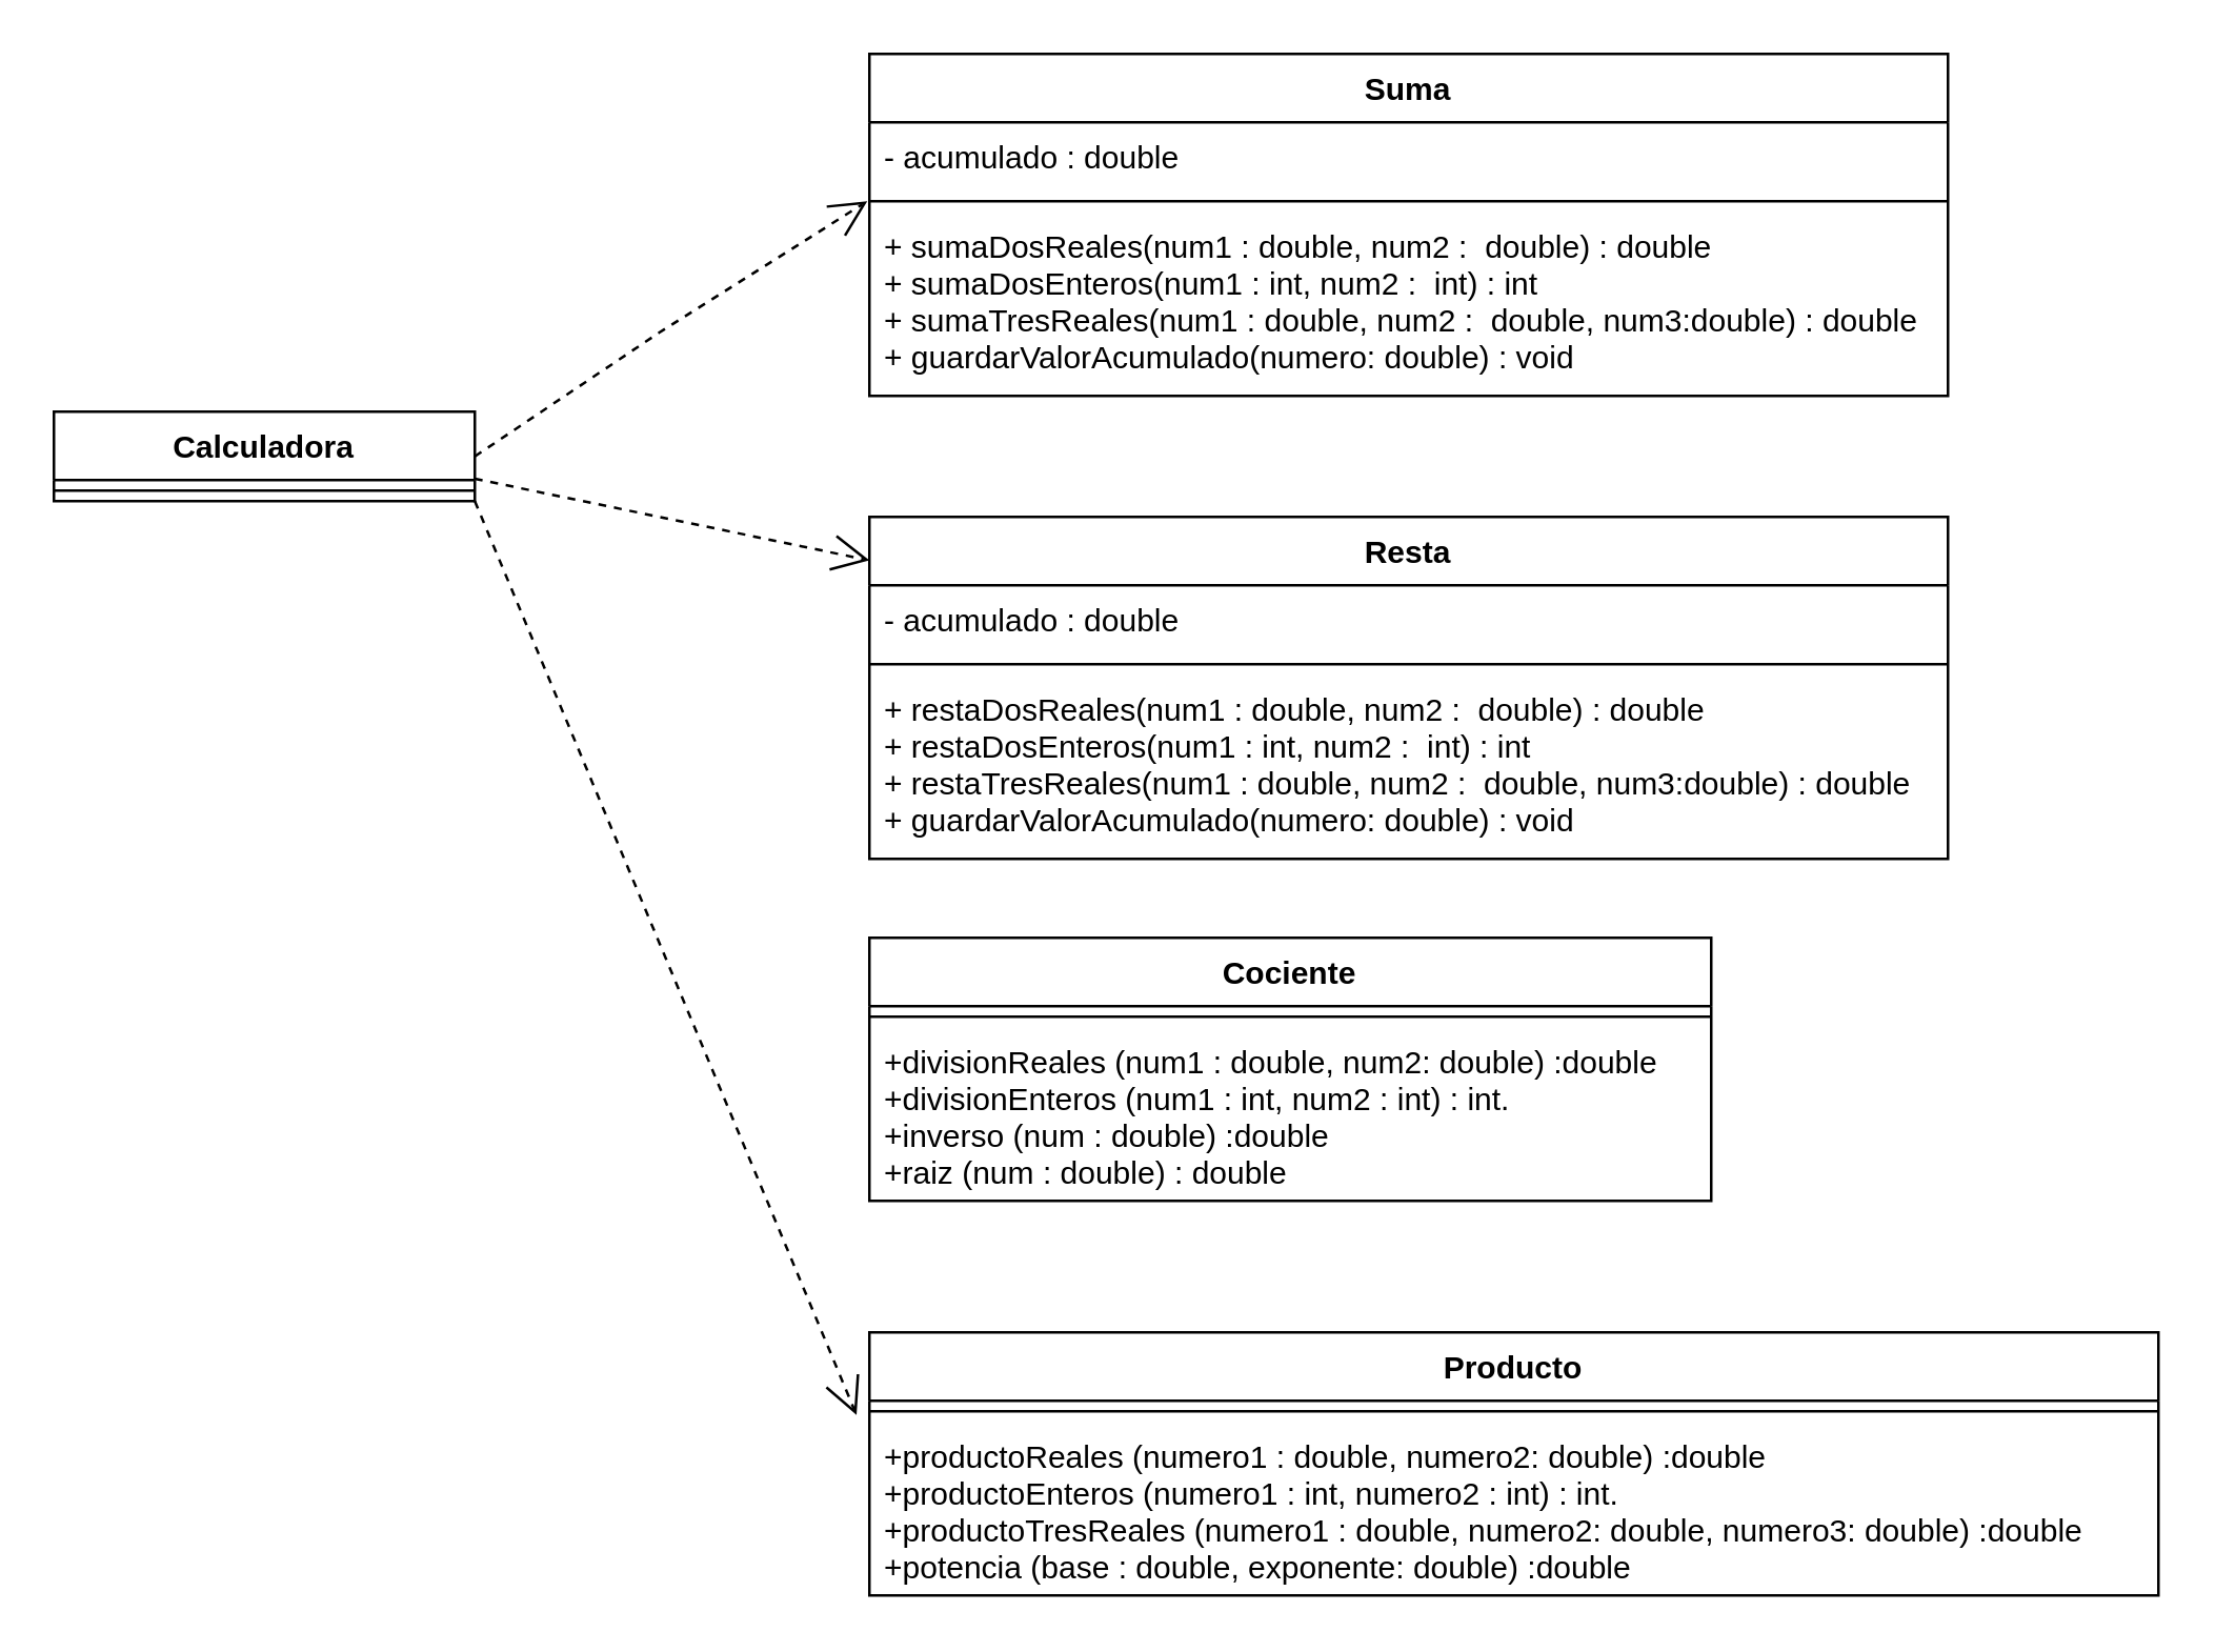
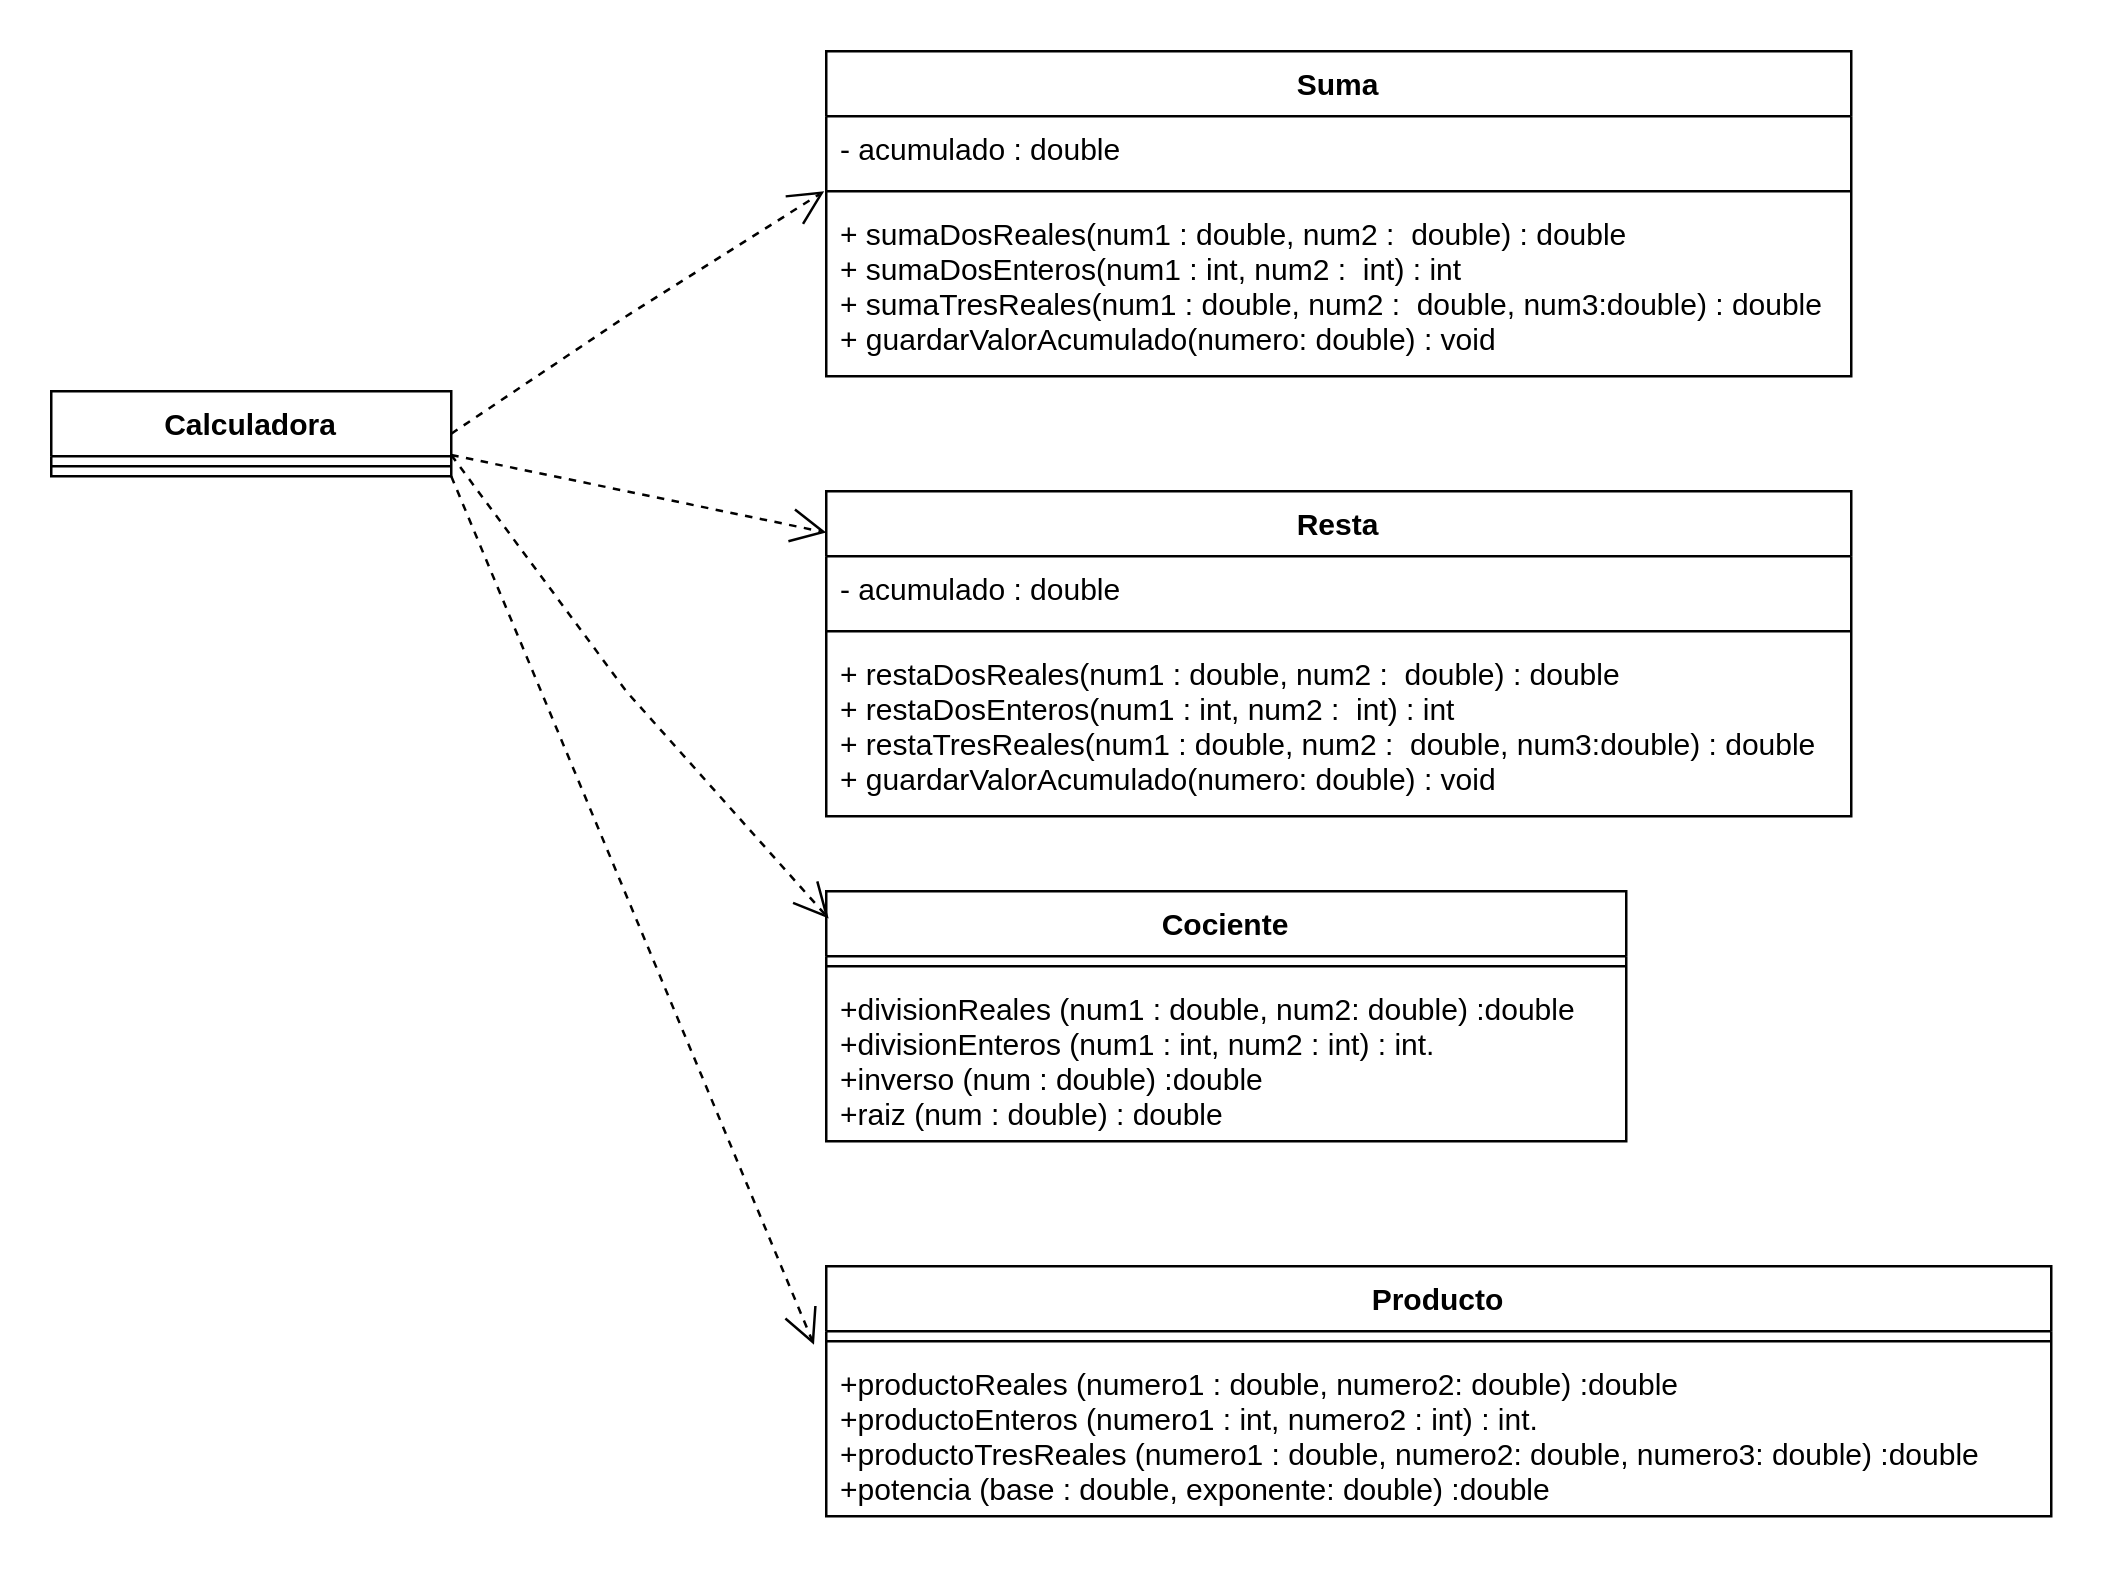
  <mxCell id="0" />
  <mxCell id="1" parent="0" />
  <mxCell id="2" value="Calculadora" style="swimlane;fontStyle=1;align=center;verticalAlign=top;childLayout=stackLayout;horizontal=1;startSize=26;horizontalStack=0;resizeParent=1;resizeParentMax=0;resizeLast=0;collapsible=1;marginBottom=0;" parent="1" vertex="1"><mxGeometry x="20" y="156" width="160" height="34" as="geometry" /></mxCell>
  <mxCell id="3" value="" style="line;strokeWidth=1;fillColor=none;align=left;verticalAlign=middle;spacingTop=-1;spacingLeft=3;spacingRight=3;rotatable=0;labelPosition=right;points=[];portConstraint=eastwest;" parent="2" vertex="1"><mxGeometry y="26" width="160" height="8" as="geometry" /></mxCell>
  <mxCell id="4" value="Suma" style="swimlane;fontStyle=1;align=center;verticalAlign=top;childLayout=stackLayout;horizontal=1;startSize=26;horizontalStack=0;resizeParent=1;resizeParentMax=0;resizeLast=0;collapsible=1;marginBottom=0;" parent="1" vertex="1"><mxGeometry x="330" y="20" width="410" height="130" as="geometry" /></mxCell>
  <mxCell id="5" value="- acumulado : double" style="text;strokeColor=none;fillColor=none;align=left;verticalAlign=top;spacingLeft=4;spacingRight=4;overflow=hidden;rotatable=0;points=[[0,0.5],[1,0.5]];portConstraint=eastwest;" parent="4" vertex="1"><mxGeometry y="26" width="410" height="26" as="geometry" /></mxCell>
  <mxCell id="6" value="" style="line;strokeWidth=1;fillColor=none;align=left;verticalAlign=middle;spacingTop=-1;spacingLeft=3;spacingRight=3;rotatable=0;labelPosition=right;points=[];portConstraint=eastwest;" parent="4" vertex="1"><mxGeometry y="52" width="410" height="8" as="geometry" /></mxCell>
  <mxCell id="7" value="+ sumaDosReales(num1 : double, num2 :  double) : double&#10;+ sumaDosEnteros(num1 : int, num2 :  int) : int&#10;+ sumaTresReales(num1 : double, num2 :  double, num3:double) : double&#10;+ guardarValorAcumulado(numero: double) : void" style="text;strokeColor=none;fillColor=none;align=left;verticalAlign=top;spacingLeft=4;spacingRight=4;overflow=hidden;rotatable=0;points=[[0,0.5],[1,0.5]];portConstraint=eastwest;" parent="4" vertex="1"><mxGeometry y="60" width="410" height="70" as="geometry" /></mxCell>
  <mxCell id="8" value="Resta" style="swimlane;fontStyle=1;align=center;verticalAlign=top;childLayout=stackLayout;horizontal=1;startSize=26;horizontalStack=0;resizeParent=1;resizeParentMax=0;resizeLast=0;collapsible=1;marginBottom=0;" parent="1" vertex="1"><mxGeometry x="330" y="196" width="410" height="130" as="geometry" /></mxCell>
  <mxCell id="9" value="- acumulado : double" style="text;strokeColor=none;fillColor=none;align=left;verticalAlign=top;spacingLeft=4;spacingRight=4;overflow=hidden;rotatable=0;points=[[0,0.5],[1,0.5]];portConstraint=eastwest;" parent="8" vertex="1"><mxGeometry y="26" width="410" height="26" as="geometry" /></mxCell>
  <mxCell id="10" value="" style="line;strokeWidth=1;fillColor=none;align=left;verticalAlign=middle;spacingTop=-1;spacingLeft=3;spacingRight=3;rotatable=0;labelPosition=right;points=[];portConstraint=eastwest;" parent="8" vertex="1"><mxGeometry y="52" width="410" height="8" as="geometry" /></mxCell>
  <mxCell id="11" value="+ restaDosReales(num1 : double, num2 :  double) : double&#10;+ restaDosEnteros(num1 : int, num2 :  int) : int&#10;+ restaTresReales(num1 : double, num2 :  double, num3:double) : double&#10;+ guardarValorAcumulado(numero: double) : void" style="text;strokeColor=none;fillColor=none;align=left;verticalAlign=top;spacingLeft=4;spacingRight=4;overflow=hidden;rotatable=0;points=[[0,0.5],[1,0.5]];portConstraint=eastwest;" parent="8" vertex="1"><mxGeometry y="60" width="410" height="70" as="geometry" /></mxCell>
  <mxCell id="12" value="Producto" style="swimlane;fontStyle=1;align=center;verticalAlign=top;childLayout=stackLayout;horizontal=1;startSize=26;horizontalStack=0;resizeParent=1;resizeParentMax=0;resizeLast=0;collapsible=1;marginBottom=0;" parent="1" vertex="1"><mxGeometry x="330" y="506" width="490" height="100" as="geometry" /></mxCell>
  <mxCell id="13" value="" style="line;strokeWidth=1;fillColor=none;align=left;verticalAlign=middle;spacingTop=-1;spacingLeft=3;spacingRight=3;rotatable=0;labelPosition=right;points=[];portConstraint=eastwest;" parent="12" vertex="1"><mxGeometry y="26" width="490" height="8" as="geometry" /></mxCell>
  <mxCell id="14" value="+productoReales (numero1 : double, numero2: double) :double&#10;+productoEnteros (numero1 : int, numero2 : int) : int.&#10;+productoTresReales (numero1 : double, numero2: double, numero3: double) :double&#10;+potencia (base : double, exponente: double) :double" style="text;strokeColor=none;fillColor=none;align=left;verticalAlign=top;spacingLeft=4;spacingRight=4;overflow=hidden;rotatable=0;points=[[0,0.5],[1,0.5]];portConstraint=eastwest;" parent="12" vertex="1"><mxGeometry y="34" width="490" height="66" as="geometry" /></mxCell>
  <mxCell id="15" value="Cociente" style="swimlane;fontStyle=1;align=center;verticalAlign=top;childLayout=stackLayout;horizontal=1;startSize=26;horizontalStack=0;resizeParent=1;resizeParentMax=0;resizeLast=0;collapsible=1;marginBottom=0;" parent="1" vertex="1"><mxGeometry x="330" y="356" width="320" height="100" as="geometry" /></mxCell>
  <mxCell id="16" value="" style="line;strokeWidth=1;fillColor=none;align=left;verticalAlign=middle;spacingTop=-1;spacingLeft=3;spacingRight=3;rotatable=0;labelPosition=right;points=[];portConstraint=eastwest;" parent="15" vertex="1"><mxGeometry y="26" width="320" height="8" as="geometry" /></mxCell>
  <mxCell id="17" value="+divisionReales (num1 : double, num2: double) :double&#10;+divisionEnteros (num1 : int, num2 : int) : int.&#10;+inverso (num : double) :double&#10;+raiz (num : double) : double" style="text;strokeColor=none;fillColor=none;align=left;verticalAlign=top;spacingLeft=4;spacingRight=4;overflow=hidden;rotatable=0;points=[[0,0.5],[1,0.5]];portConstraint=eastwest;" parent="15" vertex="1"><mxGeometry y="34" width="320" height="66" as="geometry" /></mxCell>
  <mxCell id="18" value="" style="endArrow=open;endSize=12;dashed=1;html=1;rounded=0;exitX=1;exitY=0.5;exitDx=0;exitDy=0;entryX=-0.002;entryY=-0.057;entryDx=0;entryDy=0;entryPerimeter=0;" parent="1" source="2" target="7" edge="1"><mxGeometry x="0.333" y="73" width="160" relative="1" as="geometry"><mxPoint x="310" y="336" as="sourcePoint" /><mxPoint x="230" y="173" as="targetPoint" /><Array as="points"><mxPoint x="250" y="126" /></Array><mxPoint as="offset" /></mxGeometry></mxCell>
  <mxCell id="19" value="" style="endArrow=open;endSize=12;dashed=1;html=1;rounded=0;exitX=1;exitY=0.75;exitDx=0;exitDy=0;entryX=-0.002;entryY=-0.057;entryDx=0;entryDy=0;entryPerimeter=0;" parent="1" source="2" edge="1"><mxGeometry x="0.333" y="73" width="160" relative="1" as="geometry"><mxPoint x="180.82" y="309.5" as="sourcePoint" /><mxPoint x="330" y="212.51" as="targetPoint" /><Array as="points" /><mxPoint as="offset" /></mxGeometry></mxCell>
+ <mxCell id="20" value="" style="endArrow=open;endSize=12;dashed=1;html=1;rounded=0;exitX=1;exitY=0.75;exitDx=0;exitDy=0;entryX=0.003;entryY=0.109;entryDx=0;entryDy=0;entryPerimeter=0;" parent="1" source="2" target="15" edge="1"><mxGeometry x="0.333" y="73" width="160" relative="1" as="geometry"><mxPoint x="25.41" y="392.99" as="sourcePoint" /><mxPoint x="174.59" y="296" as="targetPoint" /><Array as="points"><mxPoint x="250" y="276" /></Array><mxPoint as="offset" /></mxGeometry></mxCell>
  <mxCell id="21" value="" style="endArrow=open;endSize=12;dashed=1;html=1;rounded=0;exitX=1;exitY=1;exitDx=0;exitDy=0;entryX=-0.01;entryY=-0.039;entryDx=0;entryDy=0;entryPerimeter=0;" parent="1" source="2" target="14" edge="1"><mxGeometry x="0.333" y="73" width="160" relative="1" as="geometry"><mxPoint x="40" y="412.99" as="sourcePoint" /><mxPoint x="189.18" y="316" as="targetPoint" /><Array as="points" /><mxPoint as="offset" /></mxGeometry></mxCell>
